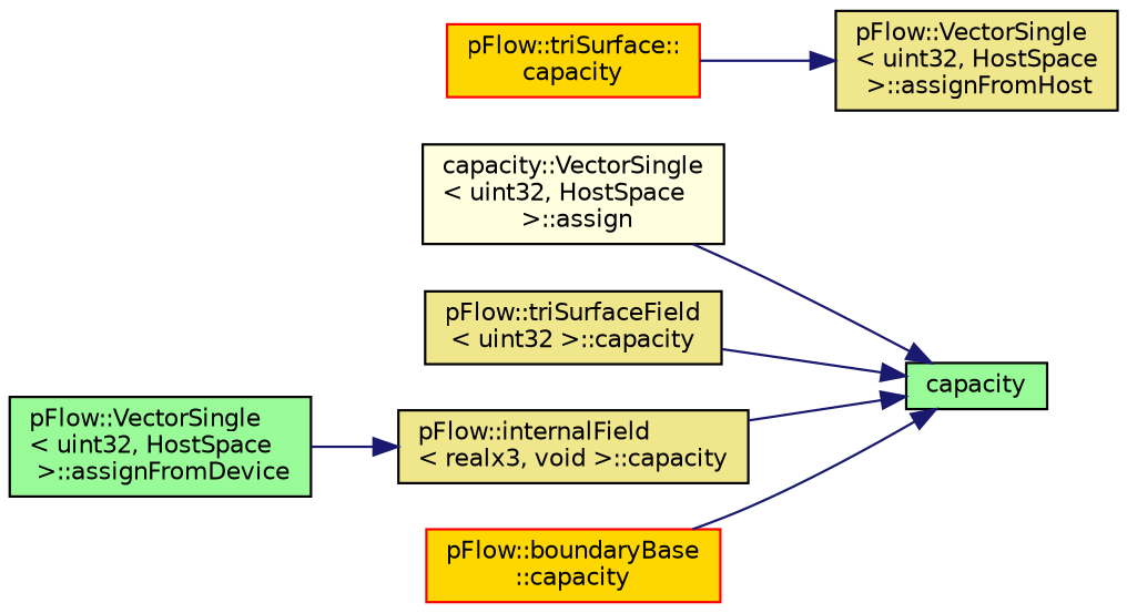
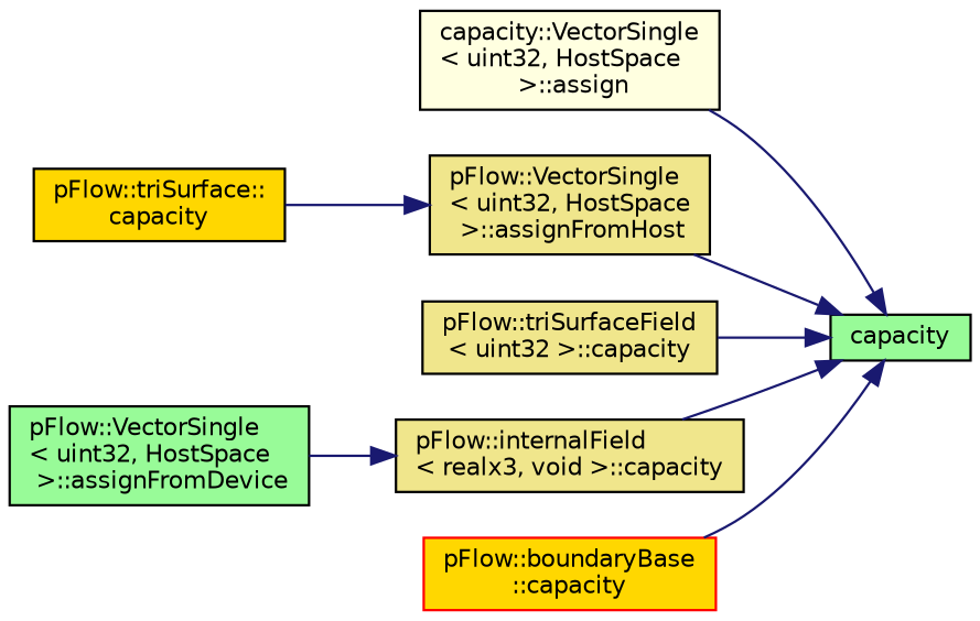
  digraph {
    rankdir=RL
    node [color=black fillcolor=khaki fontname=Helvetica fontsize=10 shape=record style=filled]
    edge [color=midnightblue dir=back fontname=Helvetica fontsize=10 labelfontname=Helvetica labelfontsize=10 style=solid]
    n1 [fillcolor=palegreen fontcolor=black height=0.2 label=capacity width=0.4]
    n2 [fillcolor=lightyellow height=0.2 label="capacity::VectorSingle\l\< uint32, HostSpace\l \>::assign" width=0.4]
    n3 [height=0.2 label="pFlow::VectorSingle\l\< uint32, HostSpace\l \>::assignFromHost" width=0.4]
    n4 [height=0.2 label="pFlow::triSurfaceField\l\< uint32 \>::capacity" width=0.4]
    n5 [height=0.2 label="pFlow::internalField\l\< realx3, void \>::capacity" width=0.4]
    n6 [color=red fillcolor=gold height=0.2 label="pFlow::boundaryBase\l::capacity" width=0.4]
    n7 [fillcolor=palegreen height=0.2 label="pFlow::VectorSingle\l\< uint32, HostSpace\l \>::assignFromDevice" width=0.4]
-   n8 [color=red fillcolor=gold height=0.2 label="pFlow::triSurface::\lcapacity" width=0.4]
+   n8 [fillcolor=gold height=0.2 label="pFlow::triSurface::\lcapacity" width=0.4]
    n1 -> n2
+   n1 -> n3
    n1 -> n4
    n1 -> n5
    n1 -> n6
    n3 -> n8
    n5 -> n7
  }
